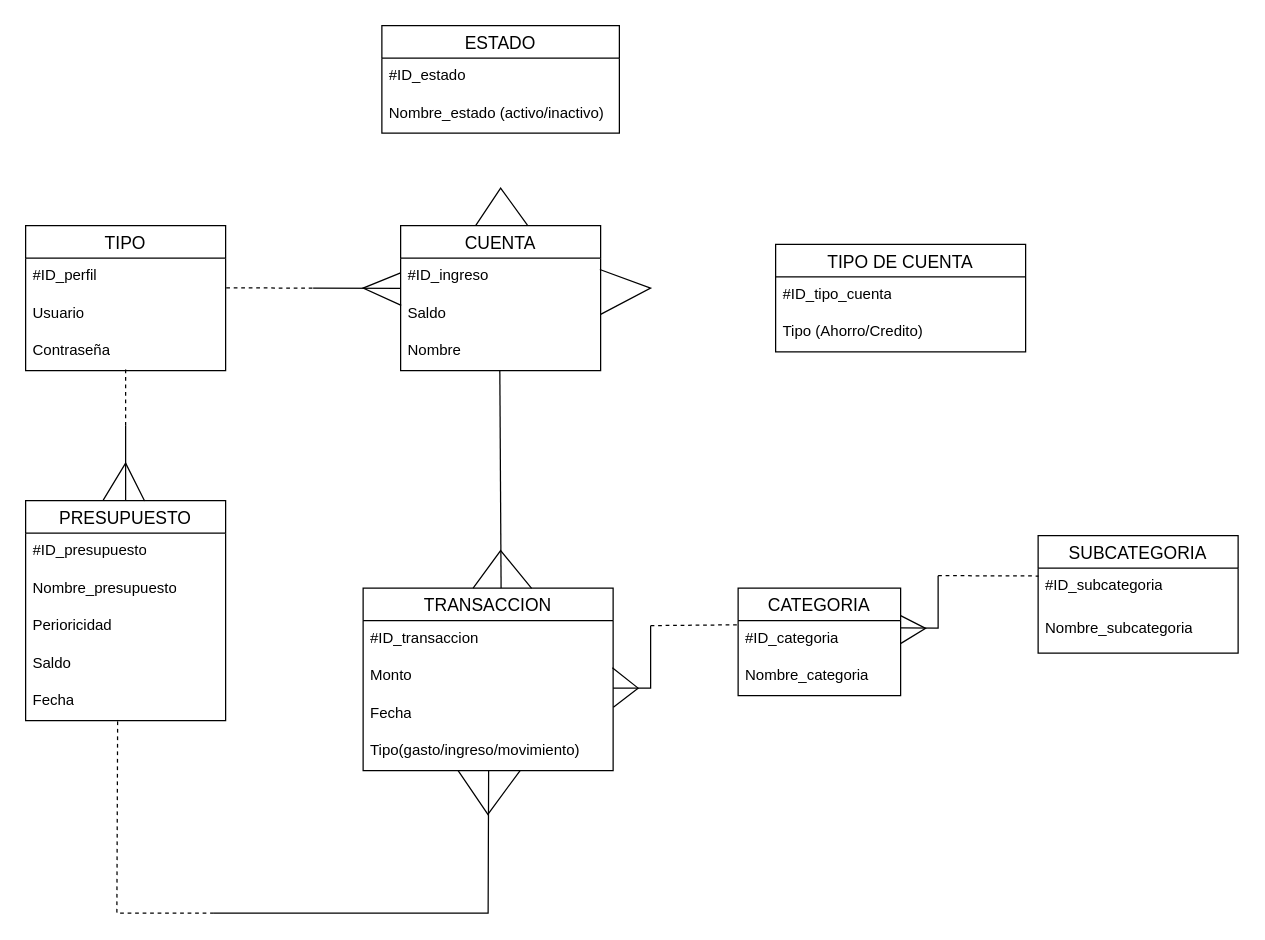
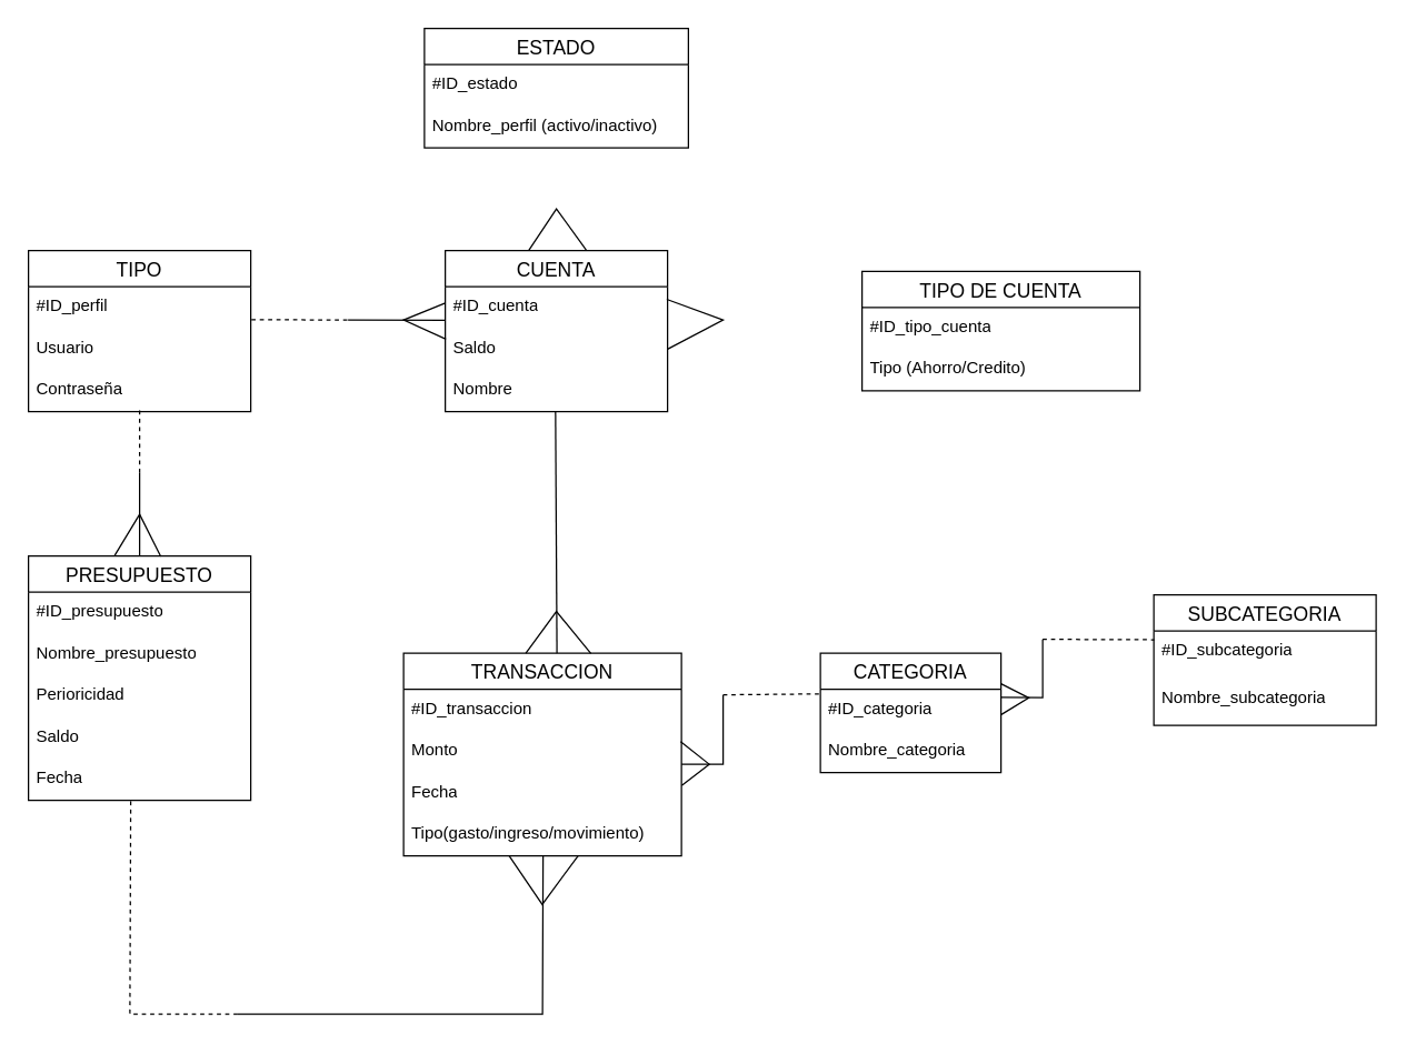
  <mxCell id="0" />
  <mxCell id="1" parent="0" />
  <mxCell id="2" value="TIPO" style="swimlane;fontStyle=0;childLayout=stackLayout;horizontal=1;startSize=26;horizontalStack=0;resizeParent=1;resizeParentMax=0;resizeLast=0;collapsible=1;marginBottom=0;align=center;fontSize=14;fillColor=default;fillStyle=solid;" parent="1" vertex="1"><mxGeometry x="20" y="180" width="160" height="116" as="geometry" /></mxCell>
  <mxCell id="3" value="#ID_perfil" style="text;strokeColor=none;fillColor=none;spacingLeft=4;spacingRight=4;overflow=hidden;rotatable=0;points=[[0,0.5],[1,0.5]];portConstraint=eastwest;fontSize=12;whiteSpace=wrap;html=1;" parent="2" vertex="1"><mxGeometry y="26" width="160" height="30" as="geometry" /></mxCell>
  <mxCell id="4" value="Usuario" style="text;strokeColor=none;fillColor=none;spacingLeft=4;spacingRight=4;overflow=hidden;rotatable=0;points=[[0,0.5],[1,0.5]];portConstraint=eastwest;fontSize=12;whiteSpace=wrap;html=1;" parent="2" vertex="1"><mxGeometry y="56" width="160" height="30" as="geometry" /></mxCell>
  <mxCell id="5" value="Contraseña" style="text;strokeColor=none;fillColor=none;spacingLeft=4;spacingRight=4;overflow=hidden;rotatable=0;points=[[0,0.5],[1,0.5]];portConstraint=eastwest;fontSize=12;whiteSpace=wrap;html=1;" vertex="1" parent="2"><mxGeometry y="86" width="160" height="30" as="geometry" /></mxCell>
  <mxCell id="6" value="CUENTA" style="swimlane;fontStyle=0;childLayout=stackLayout;horizontal=1;startSize=26;horizontalStack=0;resizeParent=1;resizeParentMax=0;resizeLast=0;collapsible=1;marginBottom=0;align=center;fontSize=14;" parent="1" vertex="1"><mxGeometry x="320" y="180" width="160" height="116" as="geometry" /></mxCell>
- <mxCell id="7" value="#ID_ingreso" style="text;strokeColor=none;fillColor=none;spacingLeft=4;spacingRight=4;overflow=hidden;rotatable=0;points=[[0,0.5],[1,0.5]];portConstraint=eastwest;fontSize=12;whiteSpace=wrap;html=1;" parent="6" vertex="1"><mxGeometry y="26" width="160" height="30" as="geometry" /></mxCell>
+ <mxCell id="7" value="#ID_cuenta" style="text;strokeColor=none;fillColor=none;spacingLeft=4;spacingRight=4;overflow=hidden;rotatable=0;points=[[0,0.5],[1,0.5]];portConstraint=eastwest;fontSize=12;whiteSpace=wrap;html=1;" parent="6" vertex="1"><mxGeometry y="26" width="160" height="30" as="geometry" /></mxCell>
  <mxCell id="8" value="Saldo" style="text;strokeColor=none;fillColor=none;spacingLeft=4;spacingRight=4;overflow=hidden;rotatable=0;points=[[0,0.5],[1,0.5]];portConstraint=eastwest;fontSize=12;whiteSpace=wrap;html=1;" parent="6" vertex="1"><mxGeometry y="56" width="160" height="30" as="geometry" /></mxCell>
  <mxCell id="9" value="" style="endArrow=none;html=1;rounded=0;entryX=0;entryY=0.393;entryDx=0;entryDy=0;entryPerimeter=0;exitX=0.003;exitY=0.26;exitDx=0;exitDy=0;exitPerimeter=0;" edge="1" parent="6" source="8" target="7"><mxGeometry width="50" height="50" relative="1" as="geometry"><mxPoint x="-90" y="100" as="sourcePoint" /><mxPoint x="-40" y="50" as="targetPoint" /><Array as="points"><mxPoint x="-30" y="50" /></Array></mxGeometry></mxCell>
  <mxCell id="10" value="" style="endArrow=none;html=1;rounded=0;exitX=1;exitY=0.5;exitDx=0;exitDy=0;entryX=0.996;entryY=0.304;entryDx=0;entryDy=0;entryPerimeter=0;" edge="1" parent="6" source="8" target="7"><mxGeometry width="50" height="50" relative="1" as="geometry"><mxPoint x="180" y="70" as="sourcePoint" /><mxPoint x="230" y="20" as="targetPoint" /><Array as="points"><mxPoint x="200" y="50" /></Array></mxGeometry></mxCell>
  <mxCell id="11" value="Nombre" style="text;strokeColor=none;fillColor=none;spacingLeft=4;spacingRight=4;overflow=hidden;rotatable=0;points=[[0,0.5],[1,0.5]];portConstraint=eastwest;fontSize=12;whiteSpace=wrap;html=1;" vertex="1" parent="6"><mxGeometry y="86" width="160" height="30" as="geometry" /></mxCell>
  <mxCell id="12" value="PRESUPUESTO" style="swimlane;fontStyle=0;childLayout=stackLayout;horizontal=1;startSize=26;horizontalStack=0;resizeParent=1;resizeParentMax=0;resizeLast=0;collapsible=1;marginBottom=0;align=center;fontSize=14;" parent="1" vertex="1"><mxGeometry x="20" y="400" width="160" height="176" as="geometry" /></mxCell>
  <mxCell id="13" value="#ID_presupuesto" style="text;strokeColor=none;fillColor=none;spacingLeft=4;spacingRight=4;overflow=hidden;rotatable=0;points=[[0,0.5],[1,0.5]];portConstraint=eastwest;fontSize=12;whiteSpace=wrap;html=1;" parent="12" vertex="1"><mxGeometry y="26" width="160" height="30" as="geometry" /></mxCell>
  <mxCell id="14" value="Nombre_presupuesto" style="text;strokeColor=none;fillColor=none;spacingLeft=4;spacingRight=4;overflow=hidden;rotatable=0;points=[[0,0.5],[1,0.5]];portConstraint=eastwest;fontSize=12;whiteSpace=wrap;html=1;" parent="12" vertex="1"><mxGeometry y="56" width="160" height="30" as="geometry" /></mxCell>
  <mxCell id="15" value="Perioricidad" style="text;strokeColor=none;fillColor=none;spacingLeft=4;spacingRight=4;overflow=hidden;rotatable=0;points=[[0,0.5],[1,0.5]];portConstraint=eastwest;fontSize=12;whiteSpace=wrap;html=1;" parent="12" vertex="1"><mxGeometry y="86" width="160" height="30" as="geometry" /></mxCell>
  <mxCell id="16" value="Saldo" style="text;strokeColor=none;fillColor=none;spacingLeft=4;spacingRight=4;overflow=hidden;rotatable=0;points=[[0,0.5],[1,0.5]];portConstraint=eastwest;fontSize=12;whiteSpace=wrap;html=1;" vertex="1" parent="12"><mxGeometry y="116" width="160" height="30" as="geometry" /></mxCell>
  <mxCell id="17" value="Fecha" style="text;strokeColor=none;fillColor=none;spacingLeft=4;spacingRight=4;overflow=hidden;rotatable=0;points=[[0,0.5],[1,0.5]];portConstraint=eastwest;fontSize=12;whiteSpace=wrap;html=1;" vertex="1" parent="12"><mxGeometry y="146" width="160" height="30" as="geometry" /></mxCell>
  <mxCell id="18" value="TRANSACCION" style="swimlane;fontStyle=0;childLayout=stackLayout;horizontal=1;startSize=26;horizontalStack=0;resizeParent=1;resizeParentMax=0;resizeLast=0;collapsible=1;marginBottom=0;align=center;fontSize=14;fillColor=default;fillStyle=solid;" parent="1" vertex="1"><mxGeometry x="290" y="470" width="200" height="146" as="geometry" /></mxCell>
  <mxCell id="19" value="#ID_transaccion" style="text;strokeColor=none;fillColor=none;spacingLeft=4;spacingRight=4;overflow=hidden;rotatable=0;points=[[0,0.5],[1,0.5]];portConstraint=eastwest;fontSize=12;whiteSpace=wrap;html=1;" parent="18" vertex="1"><mxGeometry y="26" width="200" height="30" as="geometry" /></mxCell>
  <mxCell id="20" value="Monto" style="text;strokeColor=none;fillColor=none;spacingLeft=4;spacingRight=4;overflow=hidden;rotatable=0;points=[[0,0.5],[1,0.5]];portConstraint=eastwest;fontSize=12;whiteSpace=wrap;html=1;" parent="18" vertex="1"><mxGeometry y="56" width="200" height="30" as="geometry" /></mxCell>
  <mxCell id="21" value="Fecha" style="text;strokeColor=none;fillColor=none;spacingLeft=4;spacingRight=4;overflow=hidden;rotatable=0;points=[[0,0.5],[1,0.5]];portConstraint=eastwest;fontSize=12;whiteSpace=wrap;html=1;" parent="18" vertex="1"><mxGeometry y="86" width="200" height="30" as="geometry" /></mxCell>
  <mxCell id="22" value="" style="endArrow=none;html=1;rounded=0;exitX=1.001;exitY=0.31;exitDx=0;exitDy=0;exitPerimeter=0;entryX=0.997;entryY=0.259;entryDx=0;entryDy=0;entryPerimeter=0;" edge="1" parent="18" source="21" target="20"><mxGeometry width="50" height="50" relative="1" as="geometry"><mxPoint x="220" y="70" as="sourcePoint" /><mxPoint x="270" y="20" as="targetPoint" /><Array as="points"><mxPoint x="220" y="80" /></Array></mxGeometry></mxCell>
  <mxCell id="23" value="Tipo(gasto/ingreso/movimiento)" style="text;strokeColor=none;fillColor=none;spacingLeft=4;spacingRight=4;overflow=hidden;rotatable=0;points=[[0,0.5],[1,0.5]];portConstraint=eastwest;fontSize=12;whiteSpace=wrap;html=1;" vertex="1" parent="18"><mxGeometry y="116" width="200" height="30" as="geometry" /></mxCell>
  <mxCell id="24" value="CATEGORIA" style="swimlane;fontStyle=0;childLayout=stackLayout;horizontal=1;startSize=26;horizontalStack=0;resizeParent=1;resizeParentMax=0;resizeLast=0;collapsible=1;marginBottom=0;align=center;fontSize=14;fillColor=default;fillStyle=solid;" parent="1" vertex="1"><mxGeometry x="590" y="470" width="130" height="86" as="geometry" /></mxCell>
  <mxCell id="25" value="#ID_categoria" style="text;strokeColor=none;fillColor=none;spacingLeft=4;spacingRight=4;overflow=hidden;rotatable=0;points=[[0,0.5],[1,0.5]];portConstraint=eastwest;fontSize=12;whiteSpace=wrap;html=1;" parent="24" vertex="1"><mxGeometry y="26" width="130" height="30" as="geometry" /></mxCell>
  <mxCell id="26" value="Nombre_categoria" style="text;strokeColor=none;fillColor=none;spacingLeft=4;spacingRight=4;overflow=hidden;rotatable=0;points=[[0,0.5],[1,0.5]];portConstraint=eastwest;fontSize=12;whiteSpace=wrap;html=1;" vertex="1" parent="24"><mxGeometry y="56" width="130" height="30" as="geometry" /></mxCell>
  <mxCell id="27" value="TIPO DE CUENTA" style="swimlane;fontStyle=0;childLayout=stackLayout;horizontal=1;startSize=26;horizontalStack=0;resizeParent=1;resizeParentMax=0;resizeLast=0;collapsible=1;marginBottom=0;align=center;fontSize=14;fillColor=default;fillStyle=solid;" parent="1" vertex="1"><mxGeometry x="620" y="195" width="200" height="86" as="geometry" /></mxCell>
  <mxCell id="28" value="#ID_tipo_cuenta" style="text;strokeColor=none;fillColor=none;spacingLeft=4;spacingRight=4;overflow=hidden;rotatable=0;points=[[0,0.5],[1,0.5]];portConstraint=eastwest;fontSize=12;whiteSpace=wrap;html=1;" parent="27" vertex="1"><mxGeometry y="26" width="200" height="30" as="geometry" /></mxCell>
  <mxCell id="29" value="Tipo (Ahorro/Credito)" style="text;strokeColor=none;fillColor=none;spacingLeft=4;spacingRight=4;overflow=hidden;rotatable=0;points=[[0,0.5],[1,0.5]];portConstraint=eastwest;fontSize=12;whiteSpace=wrap;html=1;" vertex="1" parent="27"><mxGeometry y="56" width="200" height="30" as="geometry" /></mxCell>
  <mxCell id="30" value="" style="endArrow=none;html=1;rounded=0;entryX=-0.002;entryY=0.807;entryDx=0;entryDy=0;entryPerimeter=0;" edge="1" parent="1" target="7"><mxGeometry width="50" height="50" relative="1" as="geometry"><mxPoint x="250" y="230" as="sourcePoint" /><mxPoint x="140" y="160" as="targetPoint" /></mxGeometry></mxCell>
  <mxCell id="31" value="" style="endArrow=none;dashed=1;html=1;rounded=0;exitX=1.003;exitY=0.793;exitDx=0;exitDy=0;exitPerimeter=0;" edge="1" parent="1" source="3"><mxGeometry width="50" height="50" relative="1" as="geometry"><mxPoint x="220" y="270" as="sourcePoint" /><mxPoint x="250" y="230" as="targetPoint" /></mxGeometry></mxCell>
  <mxCell id="32" value="" style="endArrow=none;dashed=1;html=1;rounded=0;entryX=0.5;entryY=0.967;entryDx=0;entryDy=0;entryPerimeter=0;" edge="1" parent="1" target="5"><mxGeometry width="50" height="50" relative="1" as="geometry"><mxPoint x="100" y="340" as="sourcePoint" /><mxPoint x="100" y="300" as="targetPoint" /></mxGeometry></mxCell>
  <mxCell id="33" value="" style="endArrow=none;html=1;rounded=0;entryX=0.5;entryY=0;entryDx=0;entryDy=0;" edge="1" parent="1" target="12"><mxGeometry width="50" height="50" relative="1" as="geometry"><mxPoint x="100" y="340" as="sourcePoint" /><mxPoint x="200" y="290" as="targetPoint" /></mxGeometry></mxCell>
  <mxCell id="34" value="" style="endArrow=none;html=1;rounded=0;exitX=0.388;exitY=-0.002;exitDx=0;exitDy=0;exitPerimeter=0;entryX=0.595;entryY=0.002;entryDx=0;entryDy=0;entryPerimeter=0;" edge="1" parent="1" source="12" target="12"><mxGeometry width="50" height="50" relative="1" as="geometry"><mxPoint x="150" y="340" as="sourcePoint" /><mxPoint x="200" y="290" as="targetPoint" /><Array as="points"><mxPoint x="100" y="370" /></Array></mxGeometry></mxCell>
  <mxCell id="35" value="SUBCATEGORIA" style="swimlane;fontStyle=0;childLayout=stackLayout;horizontal=1;startSize=26;horizontalStack=0;resizeParent=1;resizeParentMax=0;resizeLast=0;collapsible=1;marginBottom=0;align=center;fontSize=14;fillColor=default;fillStyle=solid;" vertex="1" parent="1"><mxGeometry x="830" y="428" width="160" height="94" as="geometry" /></mxCell>
  <mxCell id="36" value="#ID_subcategoria" style="text;strokeColor=none;fillColor=none;spacingLeft=4;spacingRight=4;overflow=hidden;rotatable=0;points=[[0,0.5],[1,0.5]];portConstraint=eastwest;fontSize=12;whiteSpace=wrap;html=1;" vertex="1" parent="35"><mxGeometry y="26" width="160" height="34" as="geometry" /></mxCell>
  <mxCell id="37" value="Nombre_subcategoria" style="text;strokeColor=none;fillColor=none;spacingLeft=4;spacingRight=4;overflow=hidden;rotatable=0;points=[[0,0.5],[1,0.5]];portConstraint=eastwest;fontSize=12;whiteSpace=wrap;html=1;" vertex="1" parent="35"><mxGeometry y="60" width="160" height="34" as="geometry" /></mxCell>
  <mxCell id="38" value="" style="endArrow=none;html=1;rounded=0;" edge="1" parent="1"><mxGeometry width="50" height="50" relative="1" as="geometry"><mxPoint x="490" y="550" as="sourcePoint" /><mxPoint x="520" y="500" as="targetPoint" /><Array as="points"><mxPoint x="520" y="550" /></Array></mxGeometry></mxCell>
  <mxCell id="39" value="" style="endArrow=none;dashed=1;html=1;rounded=0;entryX=-0.008;entryY=0.112;entryDx=0;entryDy=0;entryPerimeter=0;" edge="1" parent="1" target="25"><mxGeometry width="50" height="50" relative="1" as="geometry"><mxPoint x="520" y="500" as="sourcePoint" /><mxPoint x="550" y="486" as="targetPoint" /></mxGeometry></mxCell>
  <mxCell id="40" value="" style="endArrow=none;html=1;rounded=0;exitX=0.997;exitY=0.193;exitDx=0;exitDy=0;exitPerimeter=0;" edge="1" parent="1" source="25"><mxGeometry width="50" height="50" relative="1" as="geometry"><mxPoint x="750" y="490" as="sourcePoint" /><mxPoint x="750" y="460" as="targetPoint" /><Array as="points"><mxPoint x="750" y="502" /></Array></mxGeometry></mxCell>
  <mxCell id="41" value="" style="endArrow=none;html=1;rounded=0;exitX=1.002;exitY=0.606;exitDx=0;exitDy=0;exitPerimeter=0;entryX=1;entryY=0.354;entryDx=0;entryDy=0;entryPerimeter=0;" edge="1" parent="1" source="25"><mxGeometry width="50" height="50" relative="1" as="geometry"><mxPoint x="720.39" y="516" as="sourcePoint" /><mxPoint x="720" y="492.034" as="targetPoint" /><Array as="points"><mxPoint x="740" y="502.21" /></Array></mxGeometry></mxCell>
  <mxCell id="42" value="" style="endArrow=none;dashed=1;html=1;rounded=0;entryX=0.002;entryY=0.186;entryDx=0;entryDy=0;entryPerimeter=0;" edge="1" parent="1" target="36"><mxGeometry width="50" height="50" relative="1" as="geometry"><mxPoint x="750" y="460" as="sourcePoint" /><mxPoint x="850" y="410" as="targetPoint" /></mxGeometry></mxCell>
  <mxCell id="43" value="" style="endArrow=none;html=1;rounded=0;entryX=0.496;entryY=0.988;entryDx=0;entryDy=0;entryPerimeter=0;exitX=0.581;exitY=-0.002;exitDx=0;exitDy=0;exitPerimeter=0;" edge="1" parent="1" target="11"><mxGeometry width="50" height="50" relative="1" as="geometry"><mxPoint x="400.38" y="469.998" as="sourcePoint" /><mxPoint x="399.62" y="267.94" as="targetPoint" /></mxGeometry></mxCell>
  <mxCell id="44" value="" style="endArrow=none;html=1;rounded=0;exitX=0.467;exitY=0.011;exitDx=0;exitDy=0;exitPerimeter=0;entryX=0.674;entryY=0.001;entryDx=0;entryDy=0;entryPerimeter=0;" edge="1" parent="1" target="18"><mxGeometry width="50" height="50" relative="1" as="geometry"><mxPoint x="378" y="469.996" as="sourcePoint" /><mxPoint x="422" y="468.604" as="targetPoint" /><Array as="points"><mxPoint x="400" y="440" /></Array></mxGeometry></mxCell>
  <mxCell id="45" value="" style="endArrow=none;html=1;rounded=0;entryX=0.502;entryY=1.008;entryDx=0;entryDy=0;entryPerimeter=0;" edge="1" parent="1" target="23"><mxGeometry width="50" height="50" relative="1" as="geometry"><mxPoint x="170" y="730" as="sourcePoint" /><mxPoint x="390" y="590" as="targetPoint" /><Array as="points"><mxPoint x="200" y="730" /><mxPoint x="390" y="730" /></Array></mxGeometry></mxCell>
  <mxCell id="46" value="" style="endArrow=none;dashed=1;html=1;rounded=0;exitX=0.46;exitY=1.02;exitDx=0;exitDy=0;exitPerimeter=0;" edge="1" parent="1" source="17"><mxGeometry width="50" height="50" relative="1" as="geometry"><mxPoint x="93" y="550" as="sourcePoint" /><mxPoint x="170" y="730" as="targetPoint" /><Array as="points"><mxPoint x="93" y="730" /></Array></mxGeometry></mxCell>
  <mxCell id="47" value="" style="endArrow=none;html=1;rounded=0;exitX=0.381;exitY=0.967;exitDx=0;exitDy=0;exitPerimeter=0;entryX=0.628;entryY=0.997;entryDx=0;entryDy=0;entryPerimeter=0;" edge="1" parent="1" target="23"><mxGeometry width="50" height="50" relative="1" as="geometry"><mxPoint x="366" y="616" as="sourcePoint" /><mxPoint x="414" y="617.71" as="targetPoint" /><Array as="points"><mxPoint x="389.8" y="650.99" /></Array></mxGeometry></mxCell>
  <mxCell id="48" value="ESTADO" style="swimlane;fontStyle=0;childLayout=stackLayout;horizontal=1;startSize=26;horizontalStack=0;resizeParent=1;resizeParentMax=0;resizeLast=0;collapsible=1;marginBottom=0;align=center;fontSize=14;fillColor=default;fillStyle=solid;" vertex="1" parent="1"><mxGeometry x="305" width="190" height="86" as="geometry" y="20" /></mxCell>
  <mxCell id="49" value="#ID_estado" style="text;strokeColor=none;fillColor=none;spacingLeft=4;spacingRight=4;overflow=hidden;rotatable=0;points=[[0,0.5],[1,0.5]];portConstraint=eastwest;fontSize=12;whiteSpace=wrap;html=1;" vertex="1" parent="48"><mxGeometry y="26" width="190" height="30" as="geometry" /></mxCell>
- <mxCell id="50" value="Nombre_estado (activo/inactivo)" style="text;strokeColor=none;fillColor=none;spacingLeft=4;spacingRight=4;overflow=hidden;rotatable=0;points=[[0,0.5],[1,0.5]];portConstraint=eastwest;fontSize=12;whiteSpace=wrap;html=1;" vertex="1" parent="48"><mxGeometry y="56" width="190" height="30" as="geometry" /></mxCell>
+ <mxCell id="50" value="Nombre_perfil (activo/inactivo)" style="text;strokeColor=none;fillColor=none;spacingLeft=4;spacingRight=4;overflow=hidden;rotatable=0;points=[[0,0.5],[1,0.5]];portConstraint=eastwest;fontSize=12;whiteSpace=wrap;html=1;" vertex="1" parent="48"><mxGeometry y="56" width="190" height="30" as="geometry" /></mxCell>
  <mxCell id="51" value="" style="endArrow=none;html=1;rounded=0;entryX=0.634;entryY=-0.004;entryDx=0;entryDy=0;entryPerimeter=0;" edge="1" parent="1" target="6"><mxGeometry width="50" height="50" relative="1" as="geometry"><mxPoint x="380" y="180" as="sourcePoint" /><mxPoint x="430" y="130" as="targetPoint" /><Array as="points"><mxPoint x="400" y="150" /></Array></mxGeometry></mxCell>
